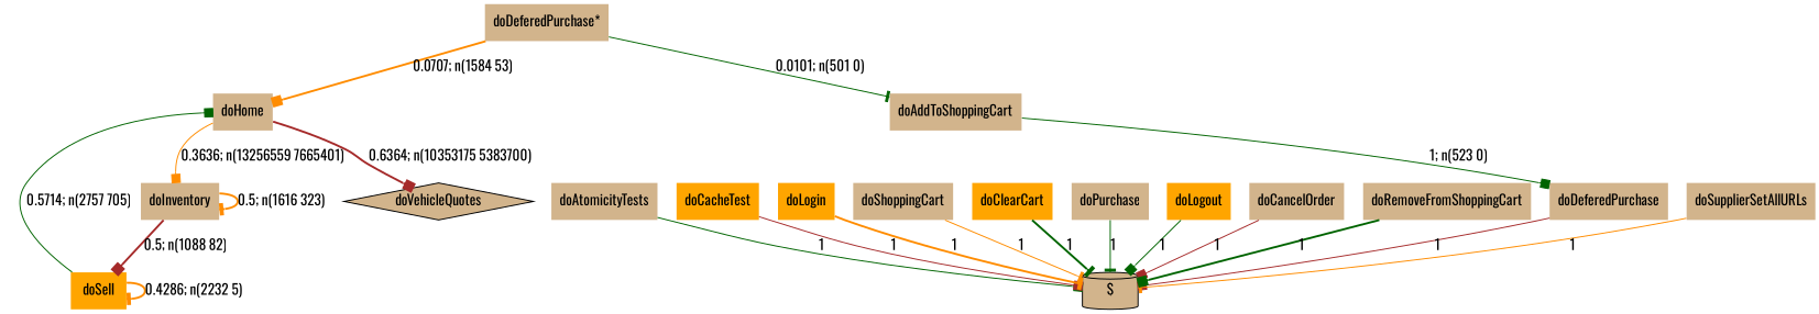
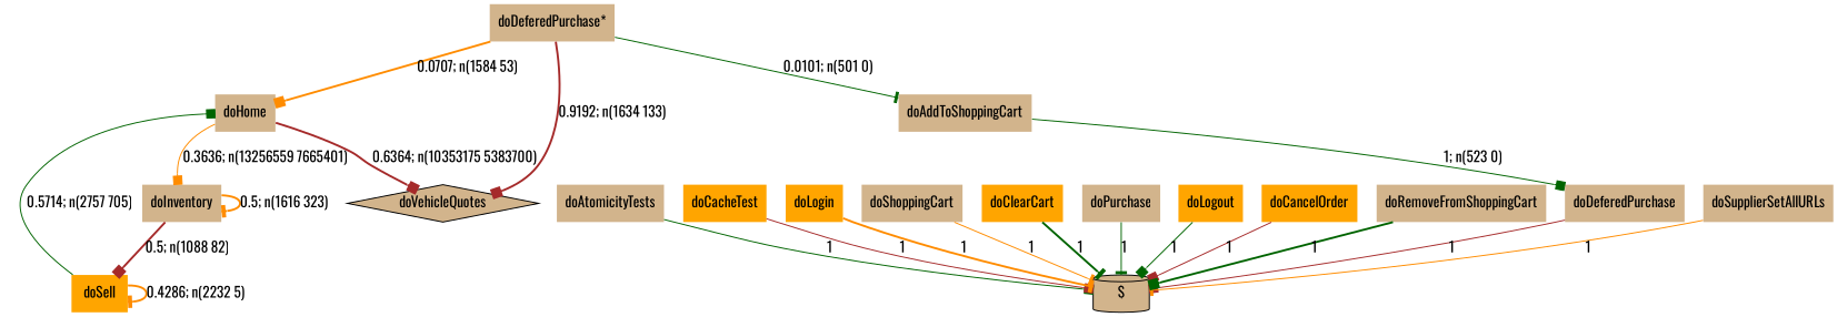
  digraph {
    fontname=Oswald
    node [fillcolor=tan fontname=Oswald shape=none style=filled]
    edge [arrowhead=box color=darkgreen fontname=Oswald style=solid]
    n1 [label="doDeferedPurchase*"]
    n2 [label=doAddToShoppingCart]
    n3 [label=doHome]
    doVehicleQuotes [shape=diamond]
    n5 [label=doDeferedPurchase]
    n6 [label=doInventory]
    n7 [label=doSupplierSetAllURLs]
    "$" [shape=cylinder]
    n9 [label=doAtomicityTests]
    n10 [fillcolor=orange label=doCacheTest]
    n11 [fillcolor=orange label=doLogin]
    n12 [fillcolor=orange label=doSell]
    n13 [label=doShoppingCart]
    n14 [fillcolor=orange label=doClearCart]
    n15 [label=doPurchase]
    n16 [fillcolor=orange label=doLogout]
-   n17 [label=doCancelOrder]
+   n17 [fillcolor=orange label=doCancelOrder]
    n18 [label=doRemoveFromShoppingCart]
    n1 -> n2 [arrowhead=tee label="0.0101; n(501 0)"]
    n1 -> n3 [color=darkorange label="0.0707; n(1584 53)" style=bold]
+   n1 -> doVehicleQuotes [color=brown label="0.9192; n(1634 133)" style=bold]
    n2 -> n5 [label="1; n(523 0)"]
    n3 -> doVehicleQuotes [color=brown label="0.6364; n(10353175 5383700)" style=bold]
    n3 -> n6 [color=darkorange label="0.3636; n(13256559 7665401)"]
    n5 -> "$" [color=brown label=1]
    n6 -> n6 [arrowhead=tee color=darkorange label="0.5; n(1616 323)" style=bold]
    n6 -> n12 [color=brown label="0.5; n(1088 82)" style=bold]
    n7 -> "$" [arrowhead=tee color=darkorange label=1]
    n9 -> "$" [label=1]
    n10 -> "$" [color=brown label=1]
    n11 -> "$" [arrowhead=tee color=darkorange label=1 style=bold]
    n12 -> n3 [label="0.5714; n(2757 705)"]
    n12 -> n12 [arrowhead=tee color=darkorange label="0.4286; n(2232 5)" style=bold]
    n13 -> "$" [arrowhead=tee color=darkorange label=1]
    n14 -> "$" [arrowhead=tee label=1 style=bold]
    n15 -> "$" [arrowhead=tee label=1]
    n16 -> "$" [label=1]
    n17 -> "$" [color=brown label=1]
    n18 -> "$" [label=1 style=bold]
  }
